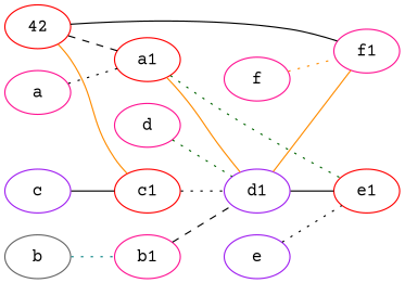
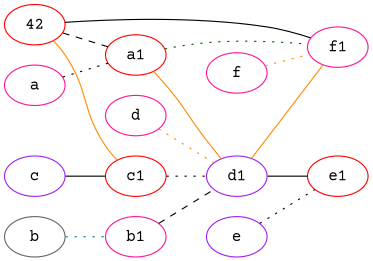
  graph {
    fontname="Courier Prime"
    rankdir=LR
    node [color=deeppink fontname="Courier Prime" labelfontsize=50]
    edge [color=black fontname="Courier Prime" style=dotted]
    42 [color=red]
    f1
    a1 [color=red]
    c1 [color=red]
    d1 [color=purple]
    e1 [color=red]
    a
    b [color=gray40]
    b1
    f
    e [color=purple]
    c [color=purple]
    d
    42 -- f1 [style=solid]
    42 -- a1 [style=dashed]
    42 -- c1 [color=darkorange style=solid]
    a1 -- d1 [color=darkorange style=solid]
-   a1 -- e1 [color=darkgreen]
+   a1 -- f1 [color=darkgreen]
    c1 -- d1
    d1 -- f1 [color=darkorange style=solid]
    d1 -- e1 [style=solid]
    a -- a1
    b -- b1 [color=teal]
    b1 -- d1 [style=dashed]
    f -- f1 [color=darkorange]
    e -- e1
    c -- c1 [style=solid]
-   d -- d1 [color=darkgreen]
+   d -- d1 [color=darkorange]
  }
